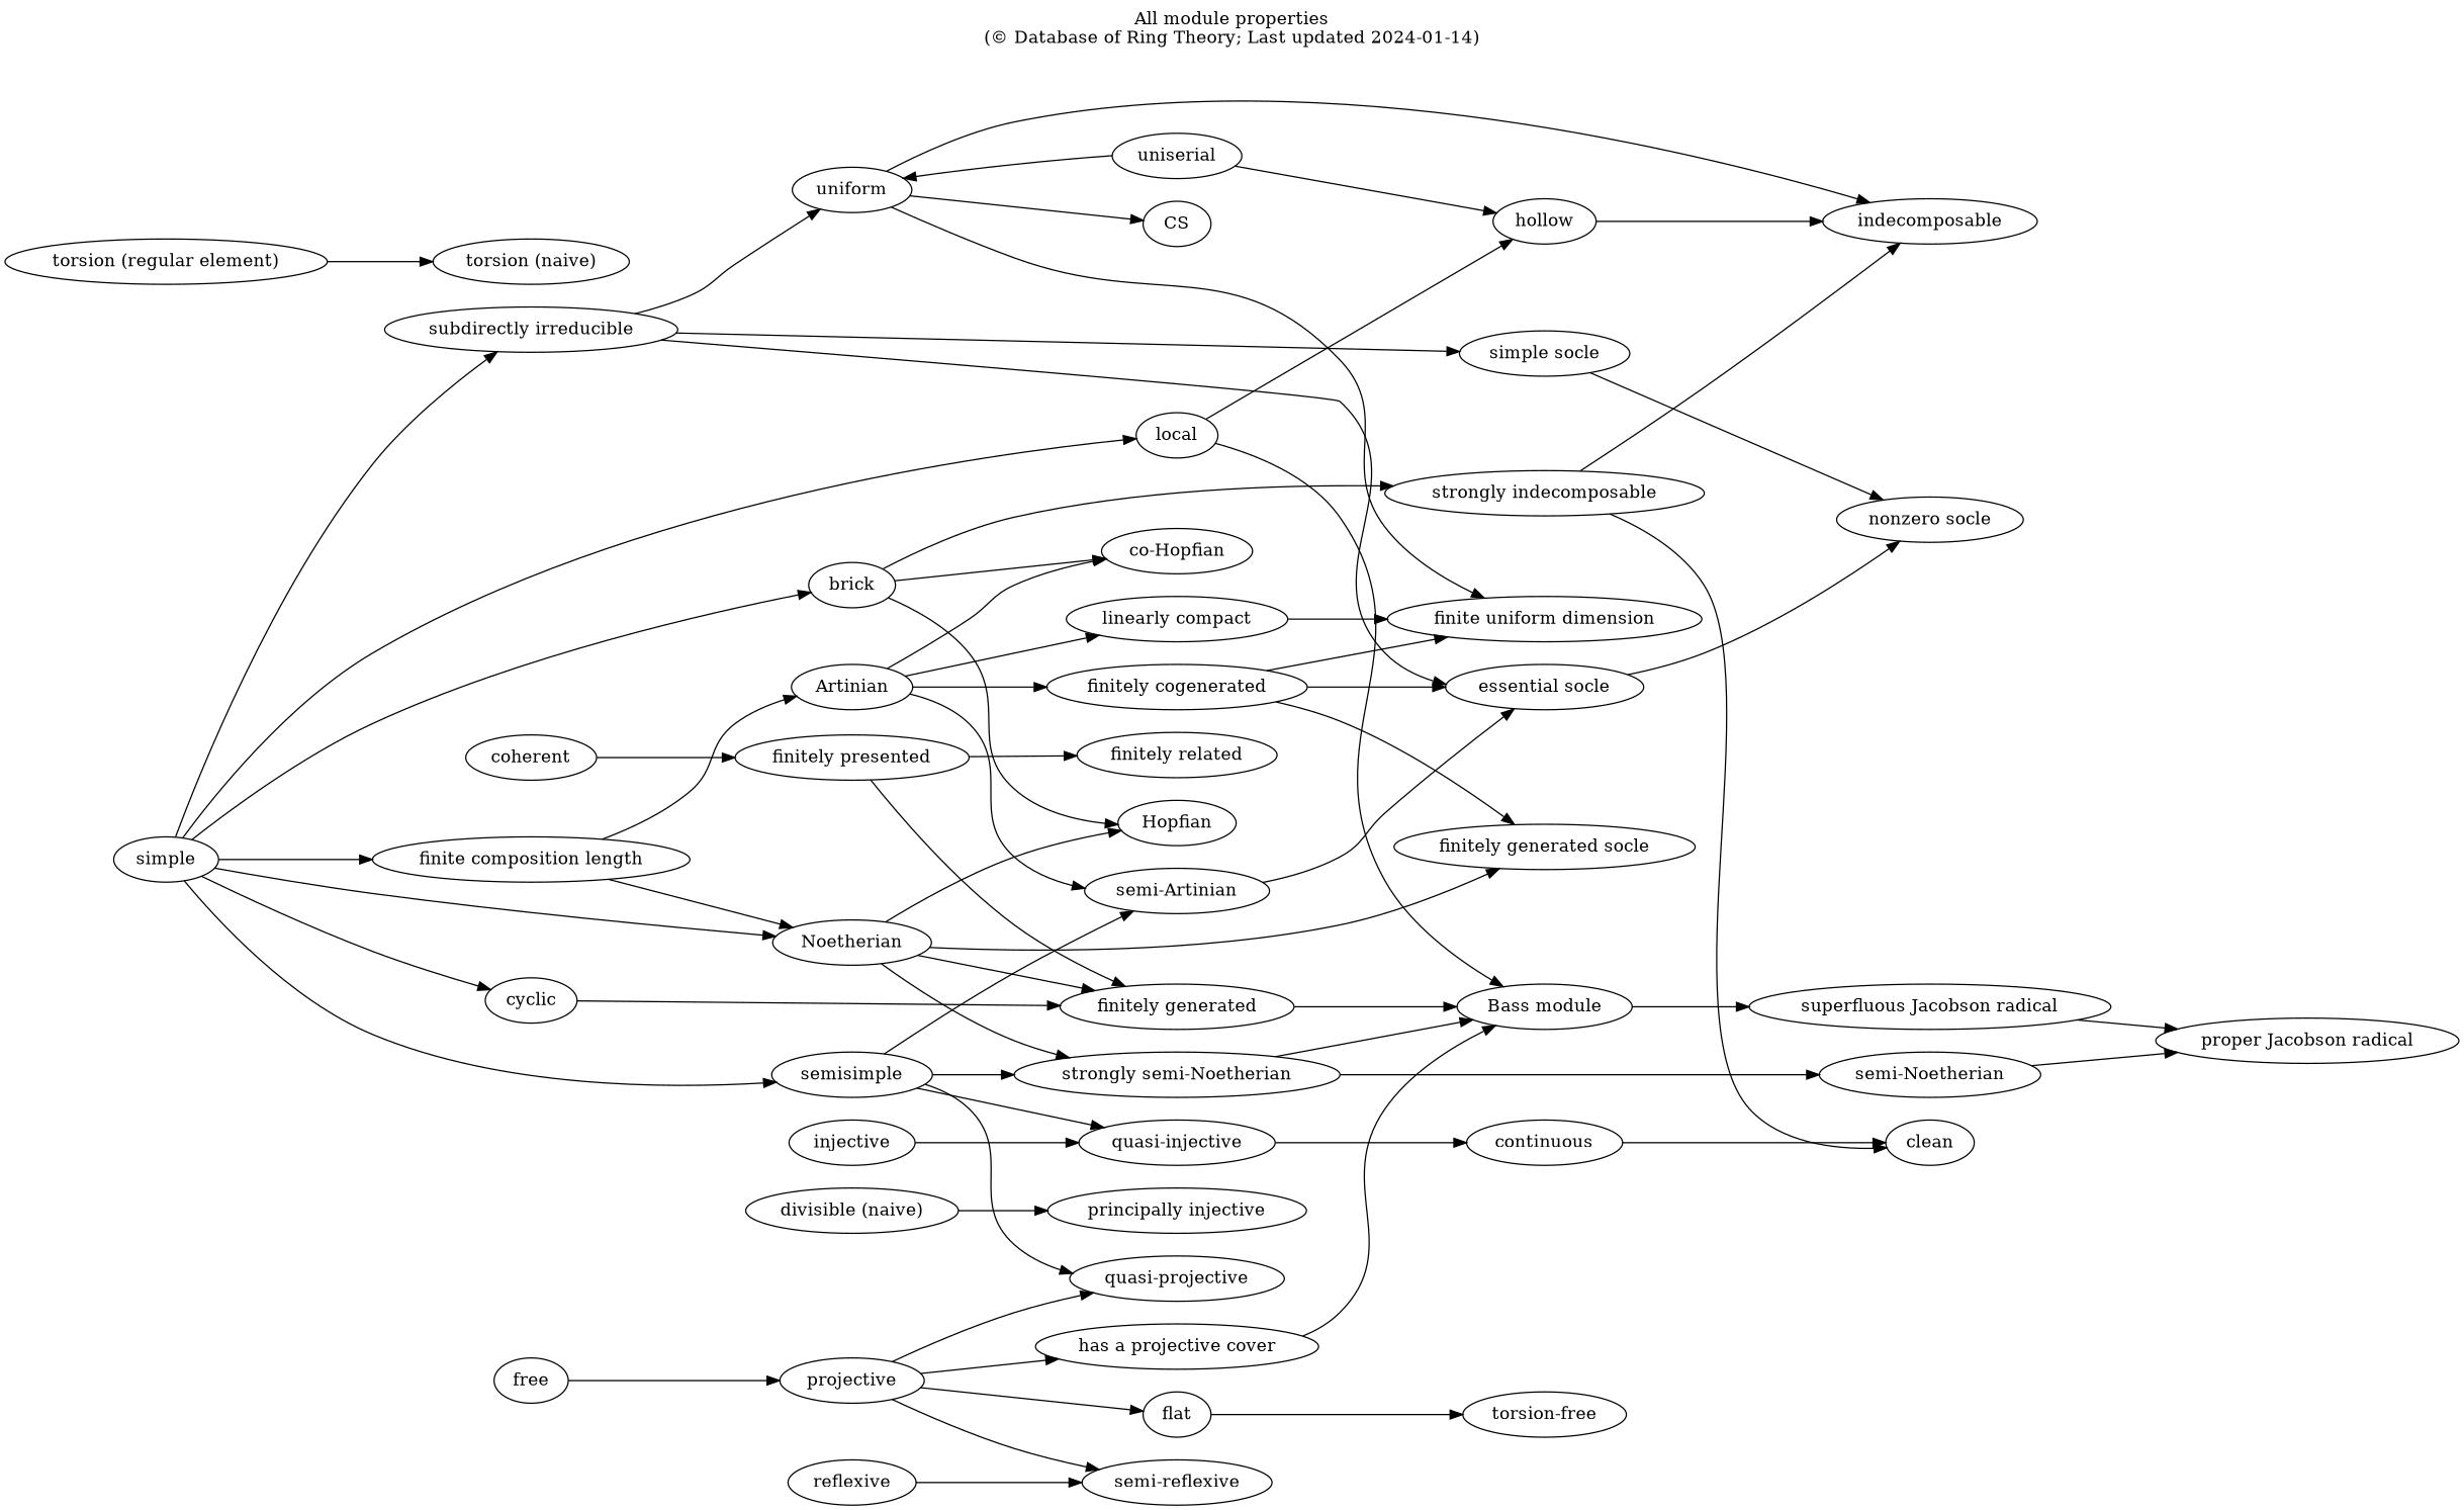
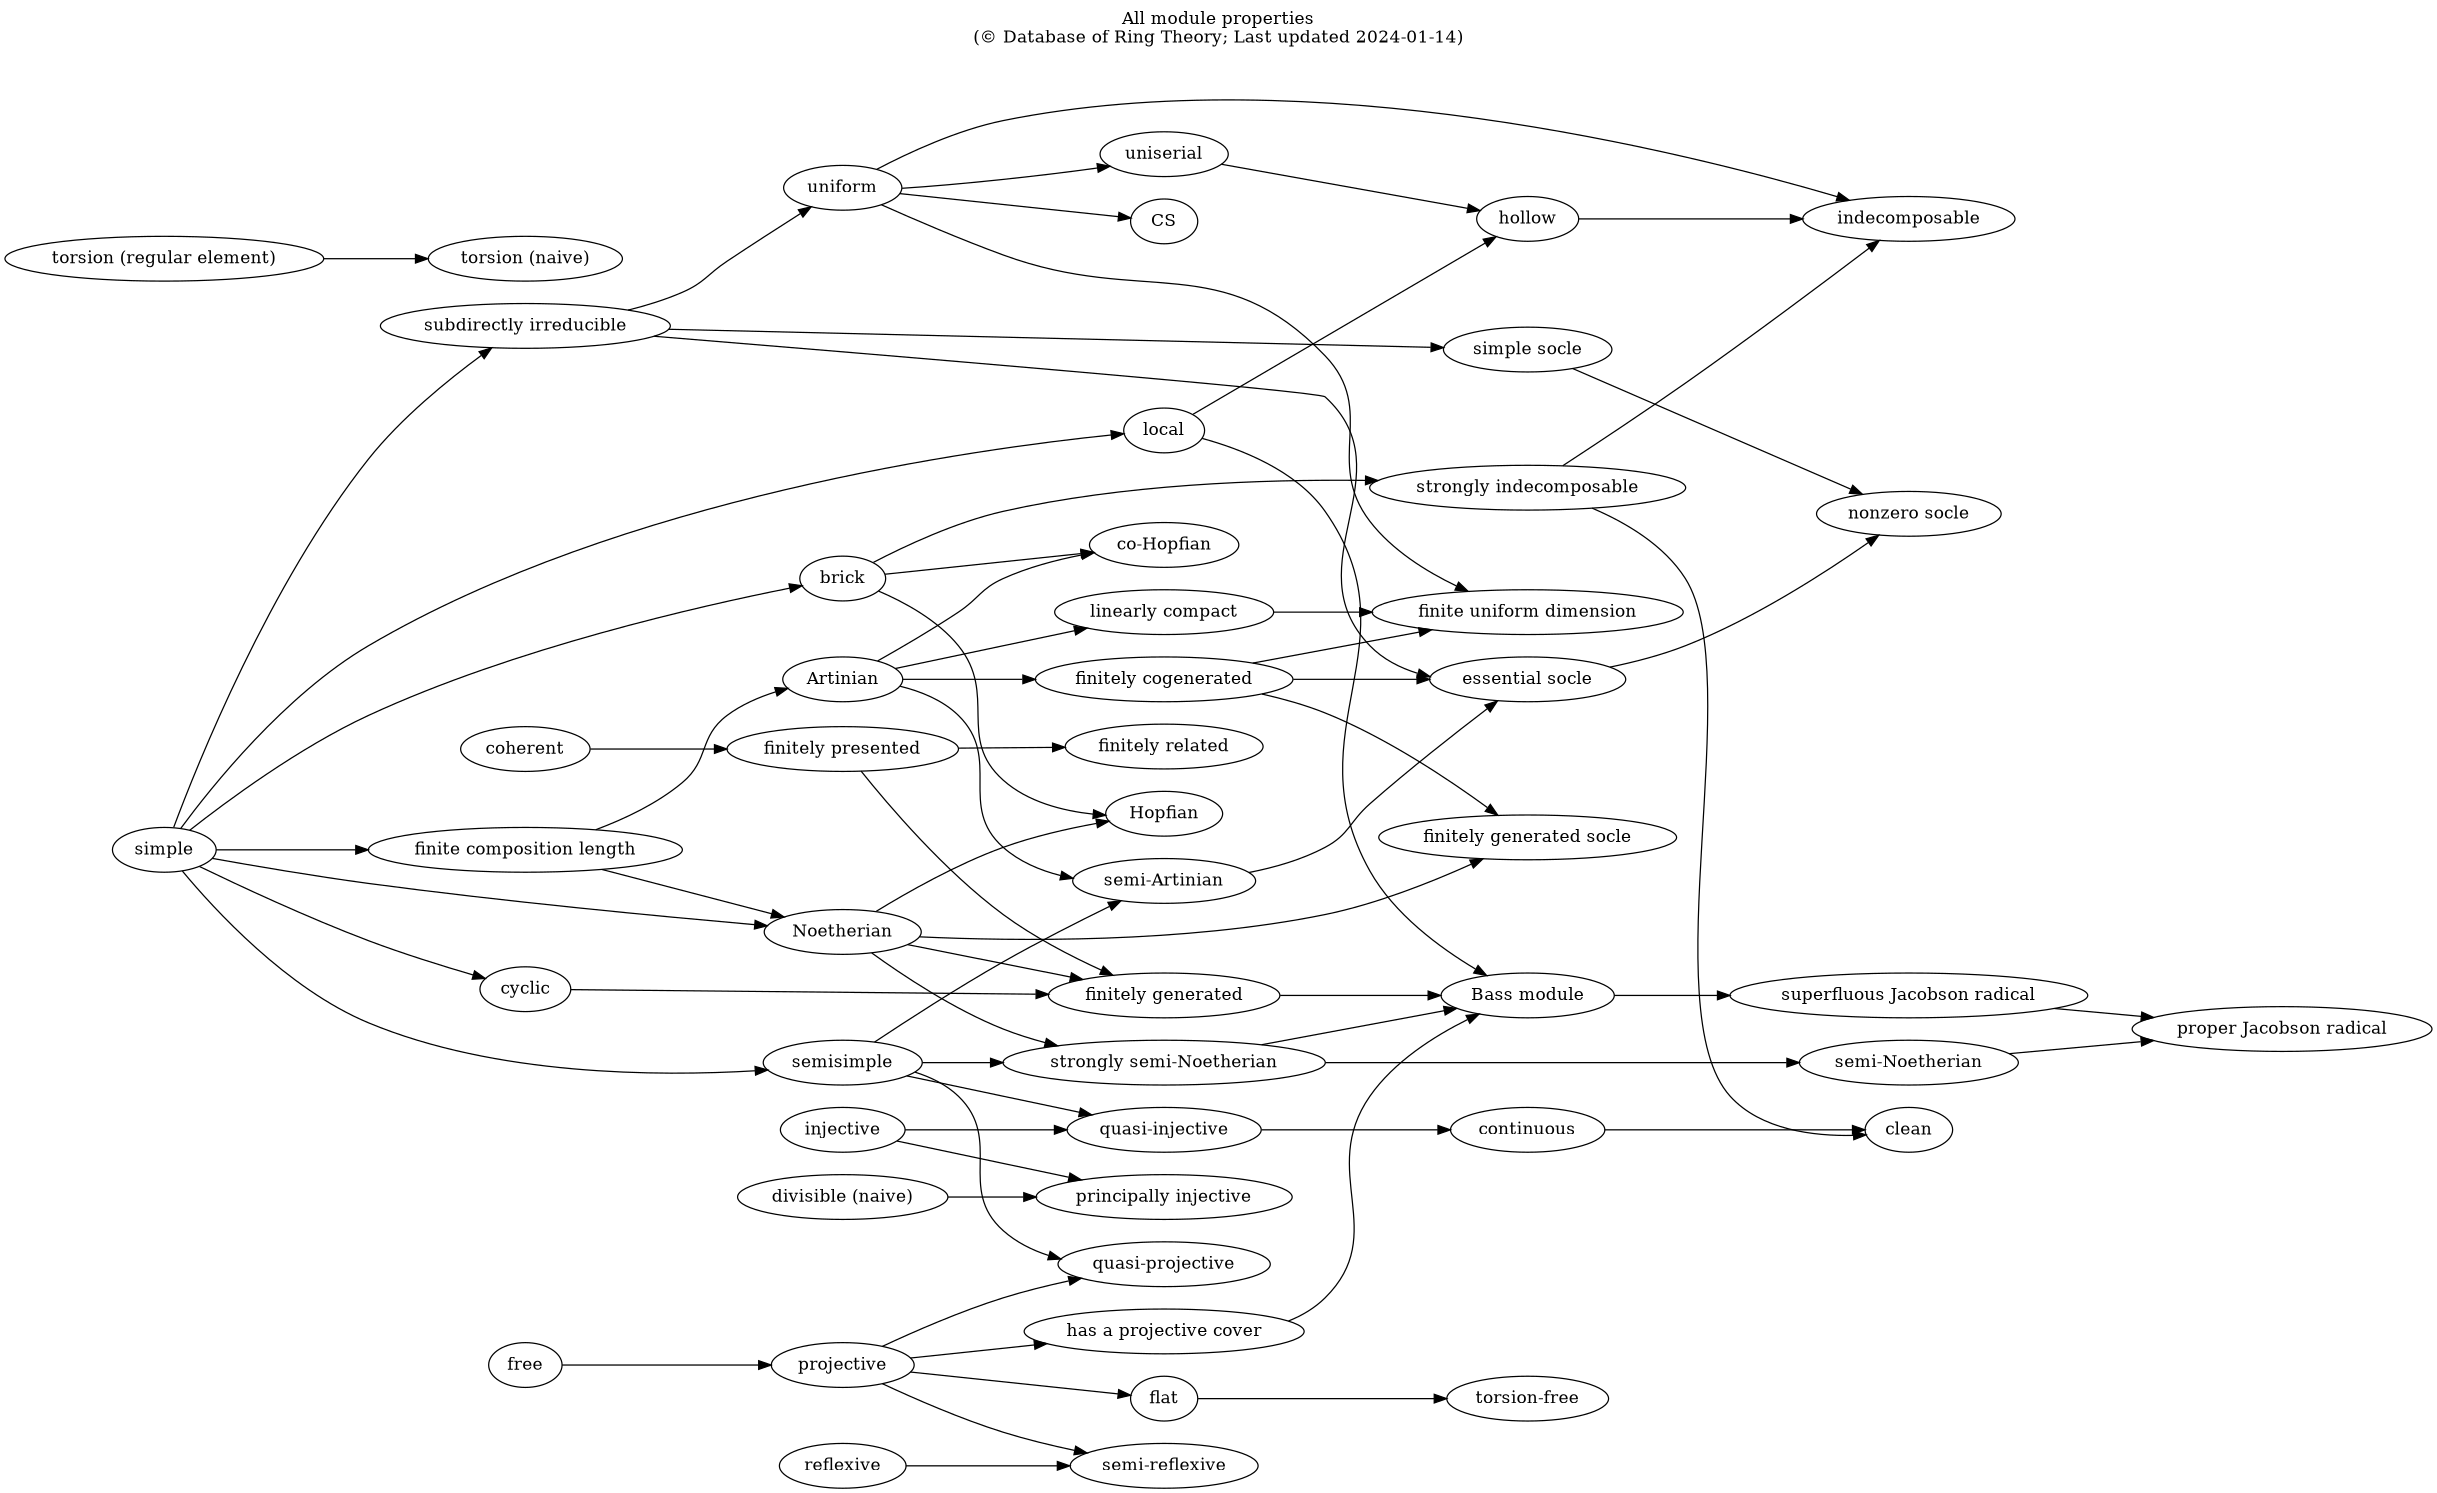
  strict digraph {
    label=<All module properties<br/>(© Database of Ring Theory; Last updated 2024-01-14)>
    labelloc=top
    rankdir=LR
    Noetherian
    "finitely generated"
    "finitely generated socle"
    Hopfian
    "strongly semi-Noetherian"
    "Bass module"
    "semi-Noetherian"
    "superfluous Jacobson radical"
    Artinian
    "finitely cogenerated"
    "semi-Artinian"
    "co-Hopfian"
    "linearly compact"
    "essential socle"
    "finite uniform dimension"
    "nonzero socle"
    free
    projective
    flat
    "semi-reflexive"
    "has a projective cover"
    "quasi-projective"
    "torsion-free"
    injective
    "principally injective"
    "quasi-injective"
    continuous
    coherent
    "finitely presented"
    "finitely related"
    cyclic
    simple
    "finite composition length"
    semisimple
    "subdirectly irreducible"
    local
    brick
    uniserial
    uniform
    hollow
    "simple socle"
    "strongly indecomposable"
    indecomposable
    CS
    reflexive
    "proper Jacobson radical"
    "torsion (regular element)"
    "torsion (naive)"
    clean
    "divisible (naive)"
    Noetherian -> "finitely generated"
    Noetherian -> "finitely generated socle"
    Noetherian -> Hopfian
    Noetherian -> "strongly semi-Noetherian"
    "finitely generated" -> "Bass module"
    "strongly semi-Noetherian" -> "Bass module"
    "strongly semi-Noetherian" -> "semi-Noetherian"
    "Bass module" -> "superfluous Jacobson radical"
    "semi-Noetherian" -> "proper Jacobson radical"
    "superfluous Jacobson radical" -> "proper Jacobson radical"
    Artinian -> "finitely cogenerated"
    Artinian -> "semi-Artinian"
    Artinian -> "co-Hopfian"
    Artinian -> "linearly compact"
    "finitely cogenerated" -> "finitely generated socle"
    "finitely cogenerated" -> "essential socle"
    "finitely cogenerated" -> "finite uniform dimension"
    "semi-Artinian" -> "essential socle"
    "linearly compact" -> "finite uniform dimension"
    "essential socle" -> "nonzero socle"
    free -> projective
    projective -> flat
    projective -> "semi-reflexive"
    projective -> "has a projective cover"
    projective -> "quasi-projective"
    flat -> "torsion-free"
    "has a projective cover" -> "Bass module"
+   injective -> "principally injective"
    injective -> "quasi-injective"
    "quasi-injective" -> continuous
    continuous -> clean
    coherent -> "finitely presented"
    "finitely presented" -> "finitely generated"
    "finitely presented" -> "finitely related"
    cyclic -> "finitely generated"
    simple -> Noetherian
    simple -> cyclic
    simple -> "finite composition length"
    simple -> semisimple
    simple -> "subdirectly irreducible"
    simple -> local
    simple -> brick
    "finite composition length" -> Noetherian
    "finite composition length" -> Artinian
    semisimple -> "strongly semi-Noetherian"
    semisimple -> "semi-Artinian"
    semisimple -> "quasi-projective"
    semisimple -> "quasi-injective"
    "subdirectly irreducible" -> "essential socle"
    "subdirectly irreducible" -> uniform
    "subdirectly irreducible" -> "simple socle"
    local -> "Bass module"
    local -> hollow
    brick -> Hopfian
    brick -> "co-Hopfian"
    brick -> "strongly indecomposable"
-   uniserial -> uniform
+   uniform -> uniserial
    uniserial -> hollow
    uniform -> "finite uniform dimension"
    uniform -> indecomposable
    uniform -> CS
    hollow -> indecomposable
    "simple socle" -> "nonzero socle"
    "strongly indecomposable" -> indecomposable
    "strongly indecomposable" -> clean
    reflexive -> "semi-reflexive"
    "torsion (regular element)" -> "torsion (naive)"
    "divisible (naive)" -> "principally injective"
  }
